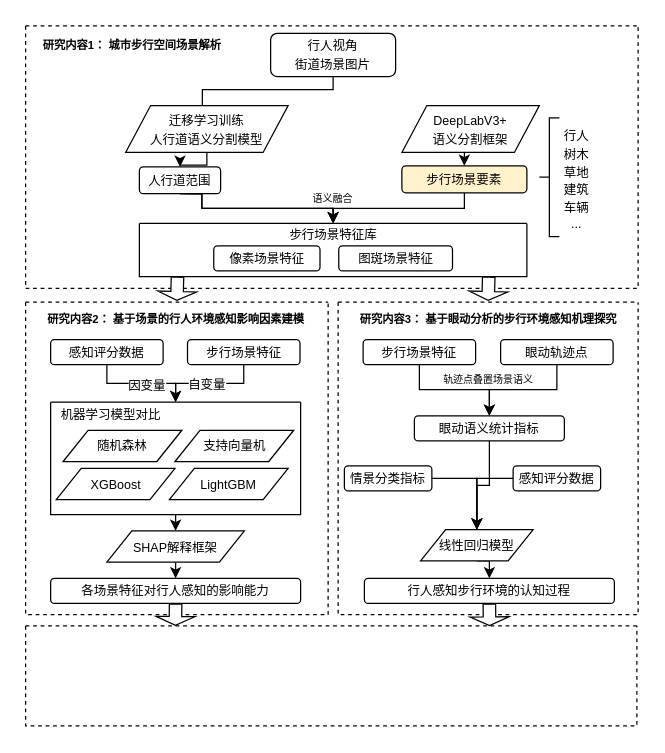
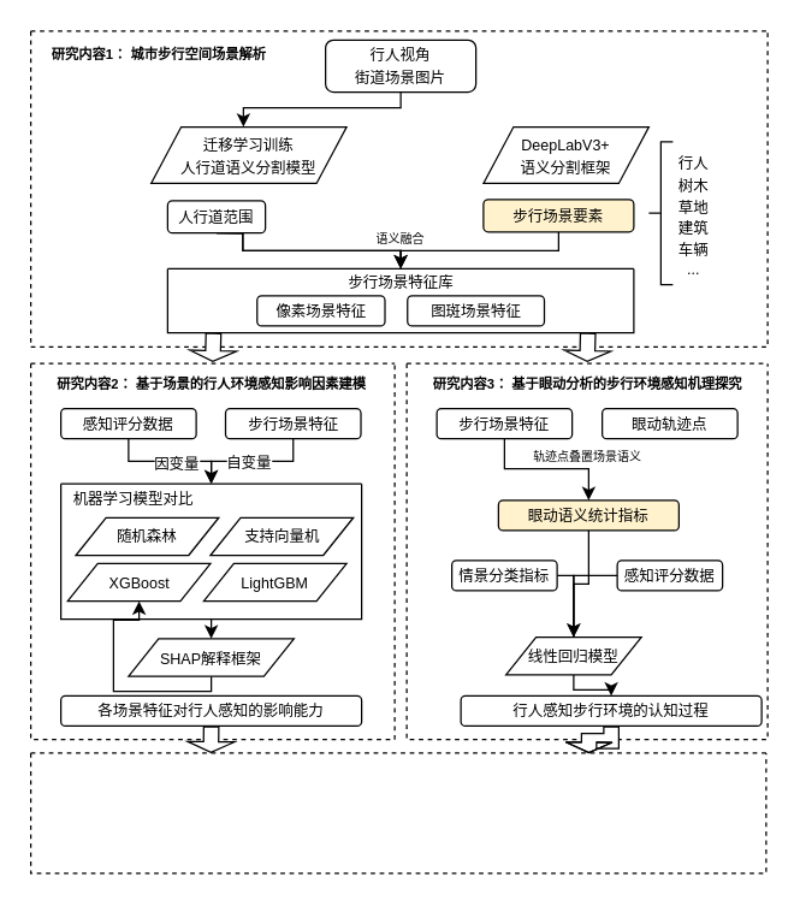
  <mxCell id="0" />
  <mxCell id="1" parent="0" />
  <mxCell id="2" value="" style="swimlane;startSize=0;sketch=0;fontSize=10;strokeWidth=1;gradientColor=none;dashed=1;" vertex="1" parent="1"><mxGeometry x="20" y="20" width="490" height="210" as="geometry" /></mxCell>
- <mxCell id="3" style="edgeStyle=orthogonalEdgeStyle;rounded=0;html=1;exitX=0.5;exitY=1;exitDx=0;exitDy=0;entryX=0.472;entryY=-0.002;entryDx=0;entryDy=0;entryPerimeter=0;fontSize=8;strokeWidth=1;elbow=vertical;endArrow=none;" edge="1" parent="2" source="4" target="19"><mxGeometry relative="1" as="geometry"><Array as="points"><mxPoint x="246" y="51" /><mxPoint x="141" y="51" /></Array></mxGeometry></mxCell>
+ <mxCell id="3" style="edgeStyle=orthogonalEdgeStyle;rounded=0;html=1;exitX=0.5;exitY=1;exitDx=0;exitDy=0;entryX=0.472;entryY=-0.002;entryDx=0;entryDy=0;entryPerimeter=0;fontSize=8;strokeWidth=1;elbow=vertical;" edge="1" parent="2" source="4" target="19"><mxGeometry relative="1" as="geometry"><Array as="points"><mxPoint x="246" y="51" /><mxPoint x="141" y="51" /></Array></mxGeometry></mxCell>
  <mxCell id="4" value="&lt;font style=&quot;font-size: 10px&quot;&gt;&lt;span&gt;行人视角&lt;/span&gt;&lt;br&gt;&lt;span&gt;街道场景图片&lt;/span&gt;&lt;/font&gt;" style="rounded=1;whiteSpace=wrap;html=1;" vertex="1" parent="2"><mxGeometry x="196" y="6" width="100" height="34.5" as="geometry" /></mxCell>
- <mxCell id="5" style="edgeStyle=orthogonalEdgeStyle;rounded=0;html=1;exitX=0.5;exitY=1;exitDx=0;exitDy=0;entryX=0.5;entryY=0;entryDx=0;entryDy=0;fontSize=8;elbow=vertical;" edge="1" parent="2" source="6" target="8"><mxGeometry relative="1" as="geometry" /></mxCell>
  <mxCell id="6" value="&lt;font style=&quot;font-size: 10px&quot;&gt;DeepLabV3+&lt;br&gt;语义分割框架&lt;/font&gt;" style="shape=parallelogram;perimeter=parallelogramPerimeter;whiteSpace=wrap;html=1;fixedSize=1;sketch=0;" vertex="1" parent="2"><mxGeometry x="301" y="63.75" width="110" height="37.5" as="geometry" /></mxCell>
  <mxCell id="7" style="edgeStyle=orthogonalEdgeStyle;rounded=0;html=1;exitX=0.5;exitY=1;exitDx=0;exitDy=0;entryX=0.5;entryY=0;entryDx=0;entryDy=0;fontSize=8;elbow=vertical;" edge="1" parent="2" source="8" target="20"><mxGeometry relative="1" as="geometry"><Array as="points"><mxPoint x="351" y="146" /><mxPoint x="246" y="146" /></Array></mxGeometry></mxCell>
  <mxCell id="8" value="步行场景要素" style="rounded=1;whiteSpace=wrap;html=1;fontSize=10;fillColor=#fff2cc;" vertex="1" parent="2"><mxGeometry x="301" y="112" width="100" height="21.5" as="geometry" /></mxCell>
  <mxCell id="9" value="" style="strokeWidth=1;html=1;shape=mxgraph.flowchart.annotation_2;align=left;labelPosition=right;pointerEvents=1;sketch=0;fontSize=10;gradientColor=none;" vertex="1" parent="2"><mxGeometry x="411" y="73.5" width="16" height="95" as="geometry" /></mxCell>
  <mxCell id="10" value="行人" style="text;html=1;strokeColor=none;fillColor=none;align=center;verticalAlign=middle;whiteSpace=wrap;rounded=0;sketch=0;fontSize=10;" vertex="1" parent="2"><mxGeometry x="421" y="80.5" width="40" height="15" as="geometry" /></mxCell>
  <mxCell id="11" value="树木" style="text;html=1;strokeColor=none;fillColor=none;align=center;verticalAlign=middle;whiteSpace=wrap;rounded=0;sketch=0;fontSize=10;" vertex="1" parent="2"><mxGeometry x="421" y="95" width="40" height="15" as="geometry" /></mxCell>
  <mxCell id="12" value="草地" style="text;html=1;strokeColor=none;fillColor=none;align=center;verticalAlign=middle;whiteSpace=wrap;rounded=0;sketch=0;fontSize=10;" vertex="1" parent="2"><mxGeometry x="421" y="109" width="40" height="15" as="geometry" /></mxCell>
  <mxCell id="13" value="建筑" style="text;html=1;strokeColor=none;fillColor=none;align=center;verticalAlign=middle;whiteSpace=wrap;rounded=0;sketch=0;fontSize=10;" vertex="1" parent="2"><mxGeometry x="421" y="123" width="40" height="15" as="geometry" /></mxCell>
  <mxCell id="14" value="车辆" style="text;html=1;strokeColor=none;fillColor=none;align=center;verticalAlign=middle;whiteSpace=wrap;rounded=0;sketch=0;fontSize=10;" vertex="1" parent="2"><mxGeometry x="421" y="137" width="40" height="15" as="geometry" /></mxCell>
  <mxCell id="15" value="..." style="text;html=1;strokeColor=none;fillColor=none;align=center;verticalAlign=middle;whiteSpace=wrap;rounded=0;sketch=0;fontSize=10;" vertex="1" parent="2"><mxGeometry x="421" y="150.5" width="40" height="15" as="geometry" /></mxCell>
  <mxCell id="16" style="edgeStyle=orthogonalEdgeStyle;rounded=0;html=1;exitX=0.5;exitY=1;exitDx=0;exitDy=0;entryX=0.5;entryY=0;entryDx=0;entryDy=0;fontSize=8;elbow=vertical;strokeWidth=1;" edge="1" parent="2" source="17" target="20"><mxGeometry relative="1" as="geometry"><Array as="points"><mxPoint x="141" y="146" /><mxPoint x="246" y="146" /></Array></mxGeometry></mxCell>
  <mxCell id="17" value="人行道范围" style="rounded=1;whiteSpace=wrap;html=1;fontSize=10;" vertex="1" parent="2"><mxGeometry x="91" y="112.75" width="65" height="21.5" as="geometry" /></mxCell>
- <mxCell id="18" style="edgeStyle=orthogonalEdgeStyle;rounded=0;html=1;exitX=0.5;exitY=1;exitDx=0;exitDy=0;entryX=0.5;entryY=0;entryDx=0;entryDy=0;fontSize=8;elbow=vertical;" edge="1" parent="2" source="19" target="17"><mxGeometry relative="1" as="geometry" /></mxCell>
  <mxCell id="19" value="&lt;span style=&quot;font-size: 10px&quot;&gt;迁移学习训练&lt;br&gt;人行道语义分割模型&lt;br&gt;&lt;/span&gt;" style="shape=parallelogram;perimeter=parallelogramPerimeter;whiteSpace=wrap;html=1;fixedSize=1;sketch=0;" vertex="1" parent="2"><mxGeometry x="80" y="63.75" width="130" height="37.5" as="geometry" /></mxCell>
  <mxCell id="20" value="" style="swimlane;startSize=0;" vertex="1" parent="2"><mxGeometry x="91" y="158" width="310" height="42.5" as="geometry" /></mxCell>
  <mxCell id="21" value="像素场景特征" style="rounded=1;whiteSpace=wrap;html=1;fontSize=10;" vertex="1" parent="20"><mxGeometry x="59.5" y="18" width="85" height="20" as="geometry" /></mxCell>
  <mxCell id="22" value="图斑场景特征" style="rounded=1;whiteSpace=wrap;html=1;fontSize=10;" vertex="1" parent="20"><mxGeometry x="159.5" y="18" width="91" height="20" as="geometry" /></mxCell>
  <mxCell id="23" value="步行场景特征库" style="text;html=1;align=center;verticalAlign=middle;resizable=0;points=[];autosize=1;strokeColor=none;fillColor=none;fontSize=10;" vertex="1" parent="20"><mxGeometry x="110" y="-1" width="90" height="20" as="geometry" /></mxCell>
  <mxCell id="24" value="语义融合" style="text;html=1;strokeColor=none;fillColor=none;align=center;verticalAlign=middle;whiteSpace=wrap;rounded=0;sketch=0;fontSize=8;" vertex="1" parent="2"><mxGeometry x="216" y="123" width="60" height="30" as="geometry" /></mxCell>
  <mxCell id="25" style="edgeStyle=orthogonalEdgeStyle;rounded=0;html=1;exitX=0.5;exitY=1;exitDx=0;exitDy=0;entryX=0.5;entryY=0;entryDx=0;entryDy=0;fontSize=8;elbow=vertical;strokeWidth=1;" edge="1" parent="2" source="17" target="20"><mxGeometry relative="1" as="geometry"><mxPoint x="211" y="254.25" as="sourcePoint" /><mxPoint x="316" y="276" as="targetPoint" /><Array as="points"><mxPoint x="141" y="146" /><mxPoint x="246" y="146" /></Array></mxGeometry></mxCell>
  <mxCell id="26" value="研究内容1：&amp;nbsp;&lt;span style=&quot;font-size: 9px;&quot;&gt;城市步行空间场景解析&lt;/span&gt;" style="text;html=1;align=center;verticalAlign=middle;resizable=0;points=[];autosize=1;strokeColor=none;fillColor=none;fontSize=9;fontStyle=1" vertex="1" parent="2"><mxGeometry x="5" y="6" width="160" height="20" as="geometry" /></mxCell>
  <mxCell id="27" style="edgeStyle=orthogonalEdgeStyle;rounded=0;html=1;exitX=0.25;exitY=1;exitDx=0;exitDy=0;fontSize=10;strokeWidth=1;elbow=vertical;shape=flexArrow;endSize=2;startSize=6;targetPerimeterSpacing=0;sourcePerimeterSpacing=0;fillColor=default;" edge="1" parent="2"><mxGeometry relative="1" as="geometry"><mxPoint x="370.5" y="200.5" as="sourcePoint" /><mxPoint x="370" y="220" as="targetPoint" /></mxGeometry></mxCell>
  <mxCell id="28" value="" style="swimlane;startSize=0;sketch=0;fontSize=10;strokeWidth=1;gradientColor=none;dashed=1;" vertex="1" parent="1"><mxGeometry x="20" y="241" width="242" height="250" as="geometry" /></mxCell>
  <mxCell id="29" style="edgeStyle=orthogonalEdgeStyle;rounded=0;html=1;exitX=0.5;exitY=1;exitDx=0;exitDy=0;entryX=0.5;entryY=0;entryDx=0;entryDy=0;fontSize=10;elbow=vertical;" edge="1" parent="28" source="31" target="36"><mxGeometry relative="1" as="geometry" /></mxCell>
  <mxCell id="30" value="因变量" style="edgeLabel;html=1;align=center;verticalAlign=middle;resizable=0;points=[];fontSize=10;" vertex="1" connectable="0" parent="29"><mxGeometry x="-0.28" y="-1" relative="1" as="geometry"><mxPoint x="15" as="offset" /></mxGeometry></mxCell>
  <mxCell id="31" value="感知评分数据" style="rounded=1;whiteSpace=wrap;html=1;fontSize=10;" vertex="1" parent="28"><mxGeometry x="20" y="30" width="90" height="20" as="geometry" /></mxCell>
  <mxCell id="32" style="edgeStyle=orthogonalEdgeStyle;rounded=0;html=1;exitX=0.5;exitY=1;exitDx=0;exitDy=0;entryX=0.5;entryY=0;entryDx=0;entryDy=0;fontSize=10;elbow=vertical;" edge="1" parent="28" source="34" target="36"><mxGeometry relative="1" as="geometry" /></mxCell>
  <mxCell id="33" value="自变量" style="edgeLabel;html=1;align=center;verticalAlign=middle;resizable=0;points=[];fontSize=10;" vertex="1" connectable="0" parent="32"><mxGeometry x="0.222" relative="1" as="geometry"><mxPoint x="7" as="offset" /></mxGeometry></mxCell>
  <mxCell id="34" value="步行场景特征" style="rounded=1;whiteSpace=wrap;html=1;fontSize=10;" vertex="1" parent="28"><mxGeometry x="129.5" y="30" width="90" height="20" as="geometry" /></mxCell>
  <mxCell id="35" style="edgeStyle=orthogonalEdgeStyle;rounded=0;html=1;exitX=0.5;exitY=1;exitDx=0;exitDy=0;entryX=0.5;entryY=0;entryDx=0;entryDy=0;fontSize=10;elbow=vertical;" edge="1" parent="28" source="36" target="43"><mxGeometry relative="1" as="geometry" /></mxCell>
  <mxCell id="36" value="" style="swimlane;startSize=0;sketch=0;fontSize=10;strokeWidth=1;gradientColor=none;" vertex="1" parent="28"><mxGeometry x="20" y="80" width="200" height="90" as="geometry" /></mxCell>
  <mxCell id="37" value="随机森林" style="shape=parallelogram;perimeter=parallelogramPerimeter;whiteSpace=wrap;html=1;fixedSize=1;sketch=0;fontSize=10;strokeWidth=1;gradientColor=none;" vertex="1" parent="36"><mxGeometry x="10" y="22.5" width="95" height="25" as="geometry" /></mxCell>
  <mxCell id="38" value="支持向量机" style="shape=parallelogram;perimeter=parallelogramPerimeter;whiteSpace=wrap;html=1;fixedSize=1;sketch=0;fontSize=10;strokeWidth=1;gradientColor=none;" vertex="1" parent="36"><mxGeometry x="99.5" y="22.5" width="95" height="25" as="geometry" /></mxCell>
  <mxCell id="39" value="XGBoost" style="shape=parallelogram;perimeter=parallelogramPerimeter;whiteSpace=wrap;html=1;fixedSize=1;sketch=0;fontSize=10;strokeWidth=1;gradientColor=none;" vertex="1" parent="36"><mxGeometry x="4.5" y="53" width="95" height="25" as="geometry" /></mxCell>
  <mxCell id="40" value="机器学习模型对比" style="text;html=1;align=center;verticalAlign=middle;resizable=0;points=[];autosize=1;strokeColor=none;fillColor=none;fontSize=10;" vertex="1" parent="36"><mxGeometry x="-2.5" width="100" height="20" as="geometry" /></mxCell>
  <mxCell id="41" value="LightGBM" style="shape=parallelogram;perimeter=parallelogramPerimeter;whiteSpace=wrap;html=1;fixedSize=1;sketch=0;fontSize=10;strokeWidth=1;gradientColor=none;" vertex="1" parent="36"><mxGeometry x="95" y="53" width="95" height="25" as="geometry" /></mxCell>
- <mxCell id="42" style="edgeStyle=orthogonalEdgeStyle;rounded=0;html=1;exitX=0.5;exitY=1;exitDx=0;exitDy=0;entryX=0.5;entryY=0;entryDx=0;entryDy=0;fontSize=10;elbow=vertical;" edge="1" parent="28" source="43" target="44"><mxGeometry relative="1" as="geometry" /></mxCell>
+ <mxCell id="42" style="edgeStyle=orthogonalEdgeStyle;rounded=0;html=1;exitX=0.5;exitY=1;exitDx=0;exitDy=0;fontSize=10;elbow=vertical;" edge="1" parent="28" source="43" target="39"><mxGeometry relative="1" as="geometry" /></mxCell>
  <mxCell id="43" value="SHAP解释框架" style="shape=parallelogram;perimeter=parallelogramPerimeter;whiteSpace=wrap;html=1;fixedSize=1;sketch=0;fontSize=10;strokeWidth=1;gradientColor=none;" vertex="1" parent="28"><mxGeometry x="65" y="183" width="110" height="25" as="geometry" /></mxCell>
  <mxCell id="44" value="各场景特征对行人感知的影响能力" style="rounded=1;whiteSpace=wrap;html=1;fontSize=10;" vertex="1" parent="28"><mxGeometry x="20" y="221" width="200" height="20" as="geometry" /></mxCell>
  <mxCell id="45" value="研究内容2： 基于场景的行人环境感知影响因素建模" style="text;html=1;align=center;verticalAlign=middle;resizable=0;points=[];autosize=1;strokeColor=none;fillColor=none;fontSize=9;fontStyle=1" vertex="1" parent="1"><mxGeometry x="30" y="245" width="220" height="20" as="geometry" /></mxCell>
  <mxCell id="46" value="" style="swimlane;startSize=0;sketch=0;fontSize=10;strokeWidth=1;gradientColor=none;dashed=1;" vertex="1" parent="1"><mxGeometry x="270" y="241" width="240" height="250" as="geometry" /></mxCell>
  <mxCell id="47" style="edgeStyle=orthogonalEdgeStyle;rounded=0;html=1;exitX=0.5;exitY=1;exitDx=0;exitDy=0;fontSize=10;elbow=vertical;" edge="1" parent="46" source="48" target="55"><mxGeometry relative="1" as="geometry"><Array as="points"><mxPoint x="65" y="70" /><mxPoint x="121" y="70" /></Array></mxGeometry></mxCell>
  <mxCell id="48" value="步行场景特征" style="rounded=1;whiteSpace=wrap;html=1;fontSize=10;" vertex="1" parent="46"><mxGeometry x="20" y="30" width="90" height="20" as="geometry" /></mxCell>
  <mxCell id="49" style="edgeStyle=orthogonalEdgeStyle;rounded=0;html=1;exitX=0.5;exitY=1;exitDx=0;exitDy=0;entryX=0.5;entryY=0;entryDx=0;entryDy=0;fontSize=10;elbow=vertical;" edge="1" parent="46" source="50" target="51"><mxGeometry relative="1" as="geometry" /></mxCell>
  <mxCell id="50" value="线性回归模型" style="shape=parallelogram;perimeter=parallelogramPerimeter;whiteSpace=wrap;html=1;fixedSize=1;sketch=0;fontSize=10;strokeWidth=1;gradientColor=none;" vertex="1" parent="46"><mxGeometry x="66" y="182" width="90" height="25" as="geometry" /></mxCell>
- <mxCell id="51" value="行人感知步行环境的认知过程" style="rounded=1;whiteSpace=wrap;html=1;fontSize=10;" vertex="1" parent="46"><mxGeometry x="21" y="221" width="200" height="20" as="geometry" /></mxCell>
- <mxCell id="52" style="edgeStyle=orthogonalEdgeStyle;rounded=0;html=1;exitX=0.5;exitY=1;exitDx=0;exitDy=0;entryX=0.5;entryY=0;entryDx=0;entryDy=0;fontSize=10;elbow=vertical;" edge="1" parent="46" source="53" target="55"><mxGeometry relative="1" as="geometry"><Array as="points"><mxPoint x="175" y="70" /><mxPoint x="121" y="70" /></Array></mxGeometry></mxCell>
+ <mxCell id="51" value="行人感知步行环境的认知过程" style="rounded=1;whiteSpace=wrap;html=1;fontSize=10;" vertex="1" parent="46"><mxGeometry x="36" y="221" width="200" height="20" as="geometry" /></mxCell>
  <mxCell id="53" value="眼动轨迹点" style="rounded=1;whiteSpace=wrap;html=1;fontSize=10;" vertex="1" parent="46"><mxGeometry x="130" y="30" width="90" height="20" as="geometry" /></mxCell>
- <mxCell id="54" style="edgeStyle=orthogonalEdgeStyle;rounded=0;html=1;exitX=0.5;exitY=1;exitDx=0;exitDy=0;entryX=0.5;entryY=0;entryDx=0;entryDy=0;fontSize=8;elbow=vertical;" edge="1" parent="46" source="55" target="50"><mxGeometry relative="1" as="geometry" /></mxCell>
- <mxCell id="55" value="眼动语义统计指标" style="rounded=1;whiteSpace=wrap;html=1;fontSize=10;" vertex="1" parent="46"><mxGeometry x="61" y="91" width="120" height="20" as="geometry" /></mxCell>
+ <mxCell id="54" style="edgeStyle=orthogonalEdgeStyle;rounded=0;html=1;exitX=0.5;exitY=1;exitDx=0;exitDy=0;entryX=0.5;entryY=0;entryDx=0;entryDy=0;fontSize=8;elbow=vertical;endArrow=none;" edge="1" parent="46" source="55" target="50"><mxGeometry relative="1" as="geometry" /></mxCell>
+ <mxCell id="55" value="眼动语义统计指标" style="rounded=1;whiteSpace=wrap;html=1;fontSize=10;fillColor=#fff2cc;" vertex="1" parent="46"><mxGeometry x="61" y="91" width="120" height="20" as="geometry" /></mxCell>
  <mxCell id="56" style="edgeStyle=orthogonalEdgeStyle;rounded=0;html=1;exitX=0;exitY=0.5;exitDx=0;exitDy=0;entryX=0.5;entryY=0;entryDx=0;entryDy=0;fontSize=8;elbow=vertical;" edge="1" parent="46" source="57" target="50"><mxGeometry relative="1" as="geometry" /></mxCell>
  <mxCell id="57" value="感知评分数据" style="rounded=1;whiteSpace=wrap;html=1;fontSize=10;" vertex="1" parent="46"><mxGeometry x="140" y="131" width="70" height="20" as="geometry" /></mxCell>
  <mxCell id="58" value="轨迹点叠置场景语义" style="text;html=1;strokeColor=none;fillColor=none;align=center;verticalAlign=middle;whiteSpace=wrap;rounded=0;sketch=0;fontSize=8;" vertex="1" parent="46"><mxGeometry x="61" y="56" width="119" height="12" as="geometry" /></mxCell>
  <mxCell id="59" style="edgeStyle=orthogonalEdgeStyle;rounded=0;html=1;exitX=1;exitY=0.5;exitDx=0;exitDy=0;entryX=0.5;entryY=0;entryDx=0;entryDy=0;fontSize=8;elbow=vertical;" edge="1" parent="46" source="60" target="50"><mxGeometry relative="1" as="geometry" /></mxCell>
- <mxCell id="60" value="情景分类指标" style="rounded=1;whiteSpace=wrap;html=1;fontSize=10;" vertex="1" parent="46"><mxGeometry x="5" y="131" width="70" height="20" as="geometry" /></mxCell>
+ <mxCell id="60" value="情景分类指标" style="rounded=1;whiteSpace=wrap;html=1;fontSize=10;" vertex="1" parent="46"><mxGeometry x="30" y="131" width="70" height="20" as="geometry" /></mxCell>
  <mxCell id="61" value="&lt;font style=&quot;font-size: 9px;&quot;&gt;研究内容3：&amp;nbsp;&lt;span style=&quot;font-size: 9px;&quot;&gt;基于眼动分析的步行环境感知机理探究&lt;/span&gt;&lt;/font&gt;" style="text;html=1;align=center;verticalAlign=middle;resizable=0;points=[];autosize=1;strokeColor=none;fillColor=none;fontSize=9;fontStyle=1" vertex="1" parent="1"><mxGeometry x="280" y="245" width="220" height="20" as="geometry" /></mxCell>
  <mxCell id="62" value="" style="swimlane;startSize=0;dashed=1;sketch=0;fontSize=8;strokeWidth=1;gradientColor=none;" vertex="1" parent="1"><mxGeometry x="20" y="500" width="489" height="80" as="geometry" /></mxCell>
  <mxCell id="63" style="edgeStyle=orthogonalEdgeStyle;shape=flexArrow;rounded=0;html=1;exitX=0.5;exitY=1;exitDx=0;exitDy=0;entryX=0.245;entryY=0;entryDx=0;entryDy=0;entryPerimeter=0;fontSize=9;startSize=6;endSize=2;sourcePerimeterSpacing=0;targetPerimeterSpacing=0;strokeColor=default;strokeWidth=1;fillColor=default;elbow=vertical;" edge="1" parent="1" source="44" target="62"><mxGeometry relative="1" as="geometry" /></mxCell>
  <mxCell id="64" style="edgeStyle=orthogonalEdgeStyle;shape=flexArrow;rounded=0;html=1;exitX=0.5;exitY=1;exitDx=0;exitDy=0;entryX=0.759;entryY=0.004;entryDx=0;entryDy=0;entryPerimeter=0;fontSize=9;startSize=6;endSize=2;sourcePerimeterSpacing=0;targetPerimeterSpacing=0;strokeColor=default;strokeWidth=1;fillColor=default;elbow=vertical;" edge="1" parent="1" source="51" target="62"><mxGeometry relative="1" as="geometry" /></mxCell>
  <mxCell id="65" style="edgeStyle=orthogonalEdgeStyle;rounded=0;html=1;exitX=0.25;exitY=1;exitDx=0;exitDy=0;fontSize=10;strokeWidth=1;elbow=vertical;shape=flexArrow;endSize=2;startSize=6;targetPerimeterSpacing=0;sourcePerimeterSpacing=0;fillColor=default;" edge="1" parent="1"><mxGeometry relative="1" as="geometry"><mxPoint x="141.5" y="220.5" as="sourcePoint" /><mxPoint x="141" y="240" as="targetPoint" /></mxGeometry></mxCell>
